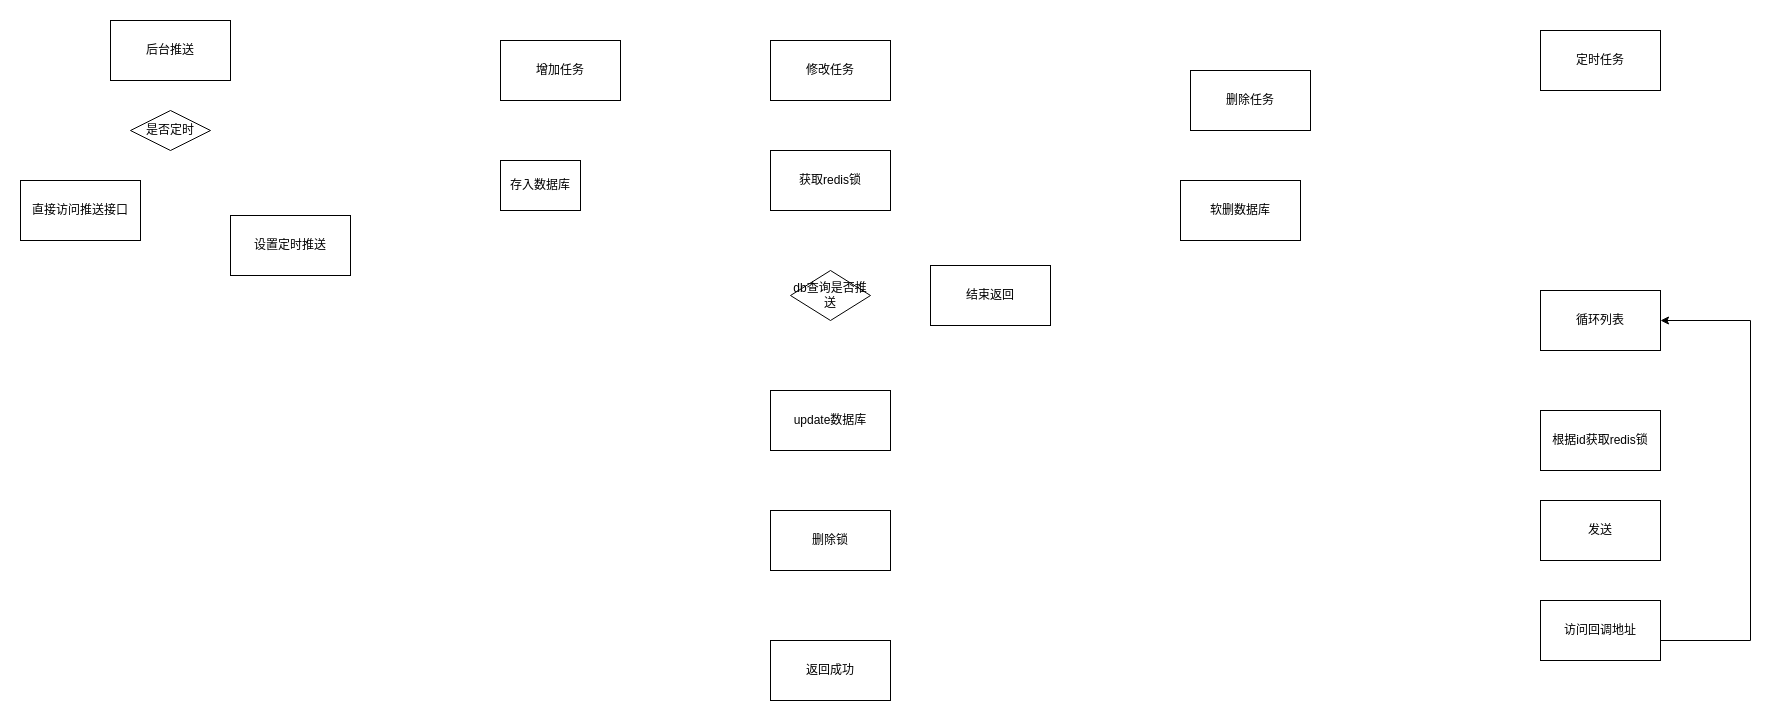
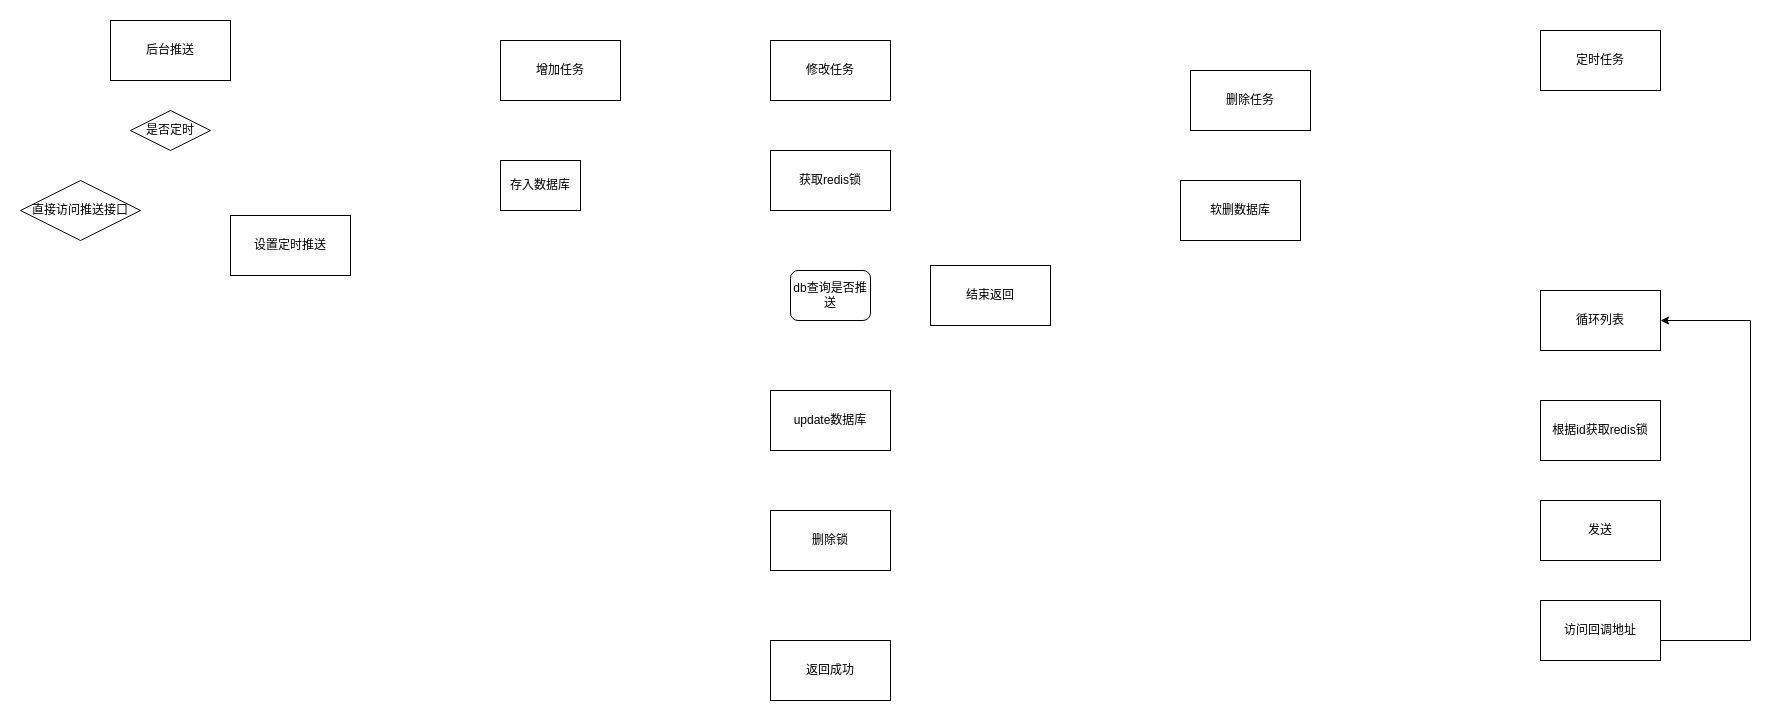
  <mxCell id="0" />
  <mxCell id="1" parent="0" />
  <mxCell id="2" value="后台推送" style="rounded=0;whiteSpace=wrap;html=1;" vertex="1" parent="1"><mxGeometry x="110" y="20" width="120" height="60" as="geometry" /></mxCell>
  <mxCell id="3" value="是否定时" style="rhombus;whiteSpace=wrap;html=1;" vertex="1" parent="1"><mxGeometry x="130" y="110" width="80" height="40" as="geometry" /></mxCell>
  <mxCell id="4" value="设置定时推送" style="rounded=0;whiteSpace=wrap;html=1;" vertex="1" parent="1"><mxGeometry x="230" y="215" width="120" height="60" as="geometry" /></mxCell>
  <mxCell id="5" value="增加任务" style="rounded=0;whiteSpace=wrap;html=1;" vertex="1" parent="1"><mxGeometry x="500" y="40" width="120" height="60" as="geometry" /></mxCell>
  <mxCell id="6" value="存入数据库" style="rounded=0;whiteSpace=wrap;html=1;" vertex="1" parent="1"><mxGeometry x="500" y="160" width="80" height="50" as="geometry" /></mxCell>
  <mxCell id="7" value="修改任务" style="rounded=0;whiteSpace=wrap;html=1;" vertex="1" parent="1"><mxGeometry x="770" y="40" width="120" height="60" as="geometry" /></mxCell>
  <mxCell id="8" value="update数据库" style="rounded=0;whiteSpace=wrap;html=1;" vertex="1" parent="1"><mxGeometry x="770" y="390" width="120" height="60" as="geometry" /></mxCell>
  <mxCell id="9" value="删除任务" style="rounded=0;whiteSpace=wrap;html=1;" vertex="1" parent="1"><mxGeometry x="1190" y="70" width="120" height="60" as="geometry" /></mxCell>
  <mxCell id="10" value="软删数据库" style="rounded=0;whiteSpace=wrap;html=1;" vertex="1" parent="1"><mxGeometry x="1180" y="180" width="120" height="60" as="geometry" /></mxCell>
  <mxCell id="11" value="定时任务" style="rounded=0;whiteSpace=wrap;html=1;" vertex="1" parent="1"><mxGeometry x="1540" y="30" width="120" height="60" as="geometry" /></mxCell>
  <mxCell id="12" value="循环列表" style="rounded=0;whiteSpace=wrap;html=1;" vertex="1" parent="1"><mxGeometry x="1540" y="290" width="120" height="60" as="geometry" /></mxCell>
- <mxCell id="13" value="根据id获取redis锁" style="rounded=0;whiteSpace=wrap;html=1;" vertex="1" parent="1"><mxGeometry x="1540" y="410" width="120" height="60" as="geometry" /></mxCell>
+ <mxCell id="13" value="根据id获取redis锁" style="rounded=0;whiteSpace=wrap;html=1;" vertex="1" parent="1"><mxGeometry x="1540" y="400" width="120" height="60" as="geometry" /></mxCell>
  <mxCell id="14" value="发送" style="rounded=0;whiteSpace=wrap;html=1;" vertex="1" parent="1"><mxGeometry x="1540" y="500" width="120" height="60" as="geometry" /></mxCell>
  <mxCell id="15" style="edgeStyle=orthogonalEdgeStyle;rounded=0;orthogonalLoop=1;jettySize=auto;html=1;entryX=1;entryY=0.5;entryDx=0;entryDy=0;" edge="1" parent="1" source="16" target="12"><mxGeometry relative="1" as="geometry"><Array as="points"><mxPoint x="1750" y="640" /><mxPoint x="1750" y="320" /></Array></mxGeometry></mxCell>
  <mxCell id="16" value="访问回调地址" style="rounded=0;whiteSpace=wrap;html=1;" vertex="1" parent="1"><mxGeometry x="1540" y="600" width="120" height="60" as="geometry" /></mxCell>
  <mxCell id="17" value="获取redis锁" style="rounded=0;whiteSpace=wrap;html=1;" vertex="1" parent="1"><mxGeometry x="770" y="150" width="120" height="60" as="geometry" /></mxCell>
- <mxCell id="18" value="db查询是否推送" style="rhombus;whiteSpace=wrap;html=1;" vertex="1" parent="1"><mxGeometry x="790" y="270" width="80" height="50" as="geometry" /></mxCell>
+ <mxCell id="18" value="db查询是否推送" style="whiteSpace=wrap;html=1;rounded=1;" vertex="1" parent="1"><mxGeometry x="790" y="270" width="80" height="50" as="geometry" /></mxCell>
  <mxCell id="19" value="结束返回" style="rounded=0;whiteSpace=wrap;html=1;" vertex="1" parent="1"><mxGeometry x="930" y="265" width="120" height="60" as="geometry" /></mxCell>
  <mxCell id="20" value="删除锁" style="rounded=0;whiteSpace=wrap;html=1;" vertex="1" parent="1"><mxGeometry x="770" y="510" width="120" height="60" as="geometry" /></mxCell>
  <mxCell id="21" value="返回成功" style="rounded=0;whiteSpace=wrap;html=1;" vertex="1" parent="1"><mxGeometry x="770" y="640" width="120" height="60" as="geometry" /></mxCell>
- <mxCell id="22" value="直接访问推送接口" style="rounded=0;whiteSpace=wrap;html=1;" vertex="1" parent="1"><mxGeometry x="20" y="180" width="120" height="60" as="geometry" /></mxCell>
+ <mxCell id="22" value="直接访问推送接口" style="rhombus;whiteSpace=wrap;html=1;" vertex="1" parent="1"><mxGeometry x="20" y="180" width="120" height="60" as="geometry" /></mxCell>
